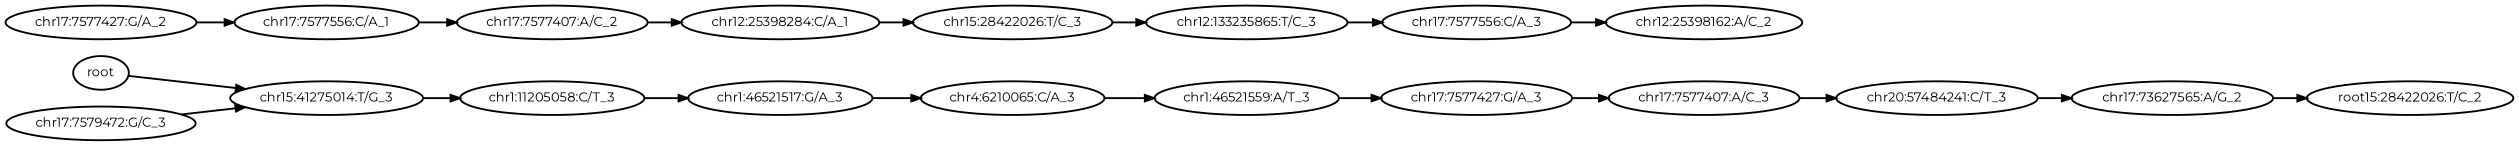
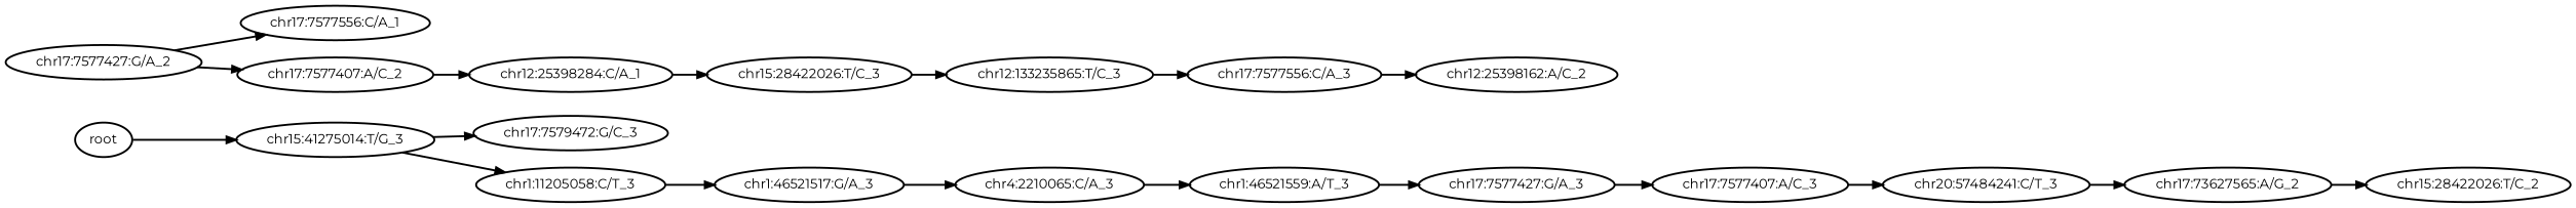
  digraph {
    fontname=Montserrat
    rankdir=LR
    node [fontname=Montserrat style=bold]
    edge [fontname=Montserrat style=bold]
    n1 [label=root]
    n2 [label="chr15:41275014:T/G_3"]
    n3 [label="chr17:7579472:G/C_3"]
    n4 [label="chr1:11205058:C/T_3"]
    n5 [label="chr1:46521517:G/A_3"]
    n6 [label="chr17:7577427:G/A_2"]
    n7 [label="chr17:7577556:C/A_1"]
    n8 [label="chr17:7577407:A/C_2"]
    n9 [label="chr12:25398284:C/A_1"]
    n10 [label="chr15:28422026:T/C_3"]
    n11 [label="chr12:133235865:T/C_3"]
    n12 [label="chr17:7577556:C/A_3"]
-   n13 [label="chr4:6210065:C/A_3"]
+   n13 [label="chr4:2210065:C/A_3"]
    n14 [label="chr1:46521559:A/T_3"]
    n15 [label="chr17:7577427:G/A_3"]
    n16 [label="chr17:7577407:A/C_3"]
    n17 [label="chr20:57484241:C/T_3"]
    n18 [label="chr17:73627565:A/G_2"]
-   n19 [label="root15:28422026:T/C_2"]
+   n19 [label="chr15:28422026:T/C_2"]
    n20 [label="chr12:25398162:A/C_2"]
    n1 -> n2
-   n3 -> n2
+   n2 -> n3
    n2 -> n4
    n4 -> n5
    n5 -> n13
    n6 -> n7
-   n7 -> n8
+   n6 -> n8
    n8 -> n9
    n9 -> n10
    n10 -> n11
    n11 -> n12
    n12 -> n20
    n13 -> n14
    n14 -> n15
    n15 -> n16
    n16 -> n17
    n17 -> n18
    n18 -> n19
  }
